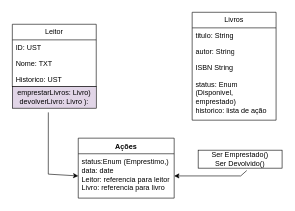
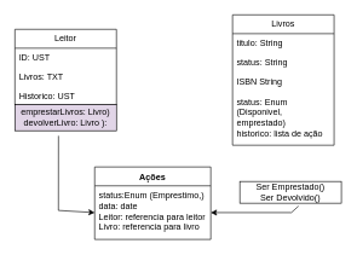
  <mxCell id="0" />
  <mxCell id="1" parent="0" />
  <mxCell id="2" value="Livros" style="swimlane;fontStyle=0;childLayout=stackLayout;horizontal=1;startSize=26;fillColor=none;horizontalStack=0;resizeParent=1;resizeParentMax=0;resizeLast=0;collapsible=1;marginBottom=0;whiteSpace=wrap;html=1;" vertex="1" parent="1"><mxGeometry x="320" y="20" width="140" height="180" as="geometry" /></mxCell>
  <mxCell id="3" value="titulo: String" style="text;strokeColor=none;fillColor=none;align=left;verticalAlign=top;spacingLeft=4;spacingRight=4;overflow=hidden;rotatable=0;points=[[0,0.5],[1,0.5]];portConstraint=eastwest;whiteSpace=wrap;html=1;" vertex="1" parent="2"><mxGeometry y="26" width="140" height="26" as="geometry" /></mxCell>
- <mxCell id="4" value="autor: String" style="text;strokeColor=none;fillColor=none;align=left;verticalAlign=top;spacingLeft=4;spacingRight=4;overflow=hidden;rotatable=0;points=[[0,0.5],[1,0.5]];portConstraint=eastwest;whiteSpace=wrap;html=1;" vertex="1" parent="2"><mxGeometry y="52" width="140" height="26" as="geometry" /></mxCell>
+ <mxCell id="4" value="status: String" style="text;strokeColor=none;fillColor=none;align=left;verticalAlign=top;spacingLeft=4;spacingRight=4;overflow=hidden;rotatable=0;points=[[0,0.5],[1,0.5]];portConstraint=eastwest;whiteSpace=wrap;html=1;" vertex="1" parent="2"><mxGeometry y="52" width="140" height="26" as="geometry" /></mxCell>
  <mxCell id="5" value="ISBN String&lt;br&gt;&lt;br&gt;status: Enum (Disponivel, emprestado)&lt;br&gt;historico: lista de ação" style="text;strokeColor=none;fillColor=none;align=left;verticalAlign=top;spacingLeft=4;spacingRight=4;overflow=hidden;rotatable=0;points=[[0,0.5],[1,0.5]];portConstraint=eastwest;whiteSpace=wrap;html=1;" vertex="1" parent="2"><mxGeometry y="78" width="140" height="102" as="geometry" /></mxCell>
  <mxCell id="6" value="Leitor" style="swimlane;fontStyle=0;childLayout=stackLayout;horizontal=1;startSize=26;fillColor=none;horizontalStack=0;resizeParent=1;resizeParentMax=0;resizeLast=0;collapsible=1;marginBottom=0;whiteSpace=wrap;html=1;" vertex="1" parent="1"><mxGeometry x="20" y="40" width="140" height="104" as="geometry" /></mxCell>
  <mxCell id="7" value="ID: UST" style="text;strokeColor=none;fillColor=none;align=left;verticalAlign=top;spacingLeft=4;spacingRight=4;overflow=hidden;rotatable=0;points=[[0,0.5],[1,0.5]];portConstraint=eastwest;whiteSpace=wrap;html=1;" vertex="1" parent="6"><mxGeometry y="26" width="140" height="26" as="geometry" /></mxCell>
- <mxCell id="8" value="Nome: TXT" style="text;strokeColor=none;fillColor=none;align=left;verticalAlign=top;spacingLeft=4;spacingRight=4;overflow=hidden;rotatable=0;points=[[0,0.5],[1,0.5]];portConstraint=eastwest;whiteSpace=wrap;html=1;" vertex="1" parent="6"><mxGeometry y="52" width="140" height="26" as="geometry" /></mxCell>
+ <mxCell id="8" value="Livros: TXT" style="text;strokeColor=none;fillColor=none;align=left;verticalAlign=top;spacingLeft=4;spacingRight=4;overflow=hidden;rotatable=0;points=[[0,0.5],[1,0.5]];portConstraint=eastwest;whiteSpace=wrap;html=1;" vertex="1" parent="6"><mxGeometry y="52" width="140" height="26" as="geometry" /></mxCell>
  <mxCell id="9" value="Historico: UST" style="text;strokeColor=none;fillColor=none;align=left;verticalAlign=top;spacingLeft=4;spacingRight=4;overflow=hidden;rotatable=0;points=[[0,0.5],[1,0.5]];portConstraint=eastwest;whiteSpace=wrap;html=1;" vertex="1" parent="6"><mxGeometry y="78" width="140" height="26" as="geometry" /></mxCell>
  <mxCell id="10" value="emprestarLivros: Livro)&lt;br&gt;devolverLivro: Livro ):" style="html=1;whiteSpace=wrap;fillColor=#e1d5e7;" vertex="1" parent="1"><mxGeometry x="20" y="144" width="140" height="36" as="geometry" /></mxCell>
  <mxCell id="11" value="Ser Emprestado()&lt;br&gt;Ser Devolvido()" style="html=1;whiteSpace=wrap;" vertex="1" parent="1"><mxGeometry x="330" y="250" width="140" height="30" as="geometry" /></mxCell>
  <mxCell id="12" value="Ações" style="swimlane;fontStyle=1;align=center;verticalAlign=top;childLayout=stackLayout;horizontal=1;startSize=26;horizontalStack=0;resizeParent=1;resizeParentMax=0;resizeLast=0;collapsible=1;marginBottom=0;whiteSpace=wrap;html=1;" vertex="1" parent="1"><mxGeometry x="130" y="230" width="160" height="100" as="geometry" /></mxCell>
  <mxCell id="13" value="status:Enum (Emprestimo,)&lt;br&gt;data: date&lt;br&gt;Leitor: referencia para leitor&lt;br&gt;Livro: referencia para livro" style="text;strokeColor=none;fillColor=none;align=left;verticalAlign=top;spacingLeft=4;spacingRight=4;overflow=hidden;rotatable=0;points=[[0,0.5],[1,0.5]];portConstraint=eastwest;whiteSpace=wrap;html=1;" vertex="1" parent="12"><mxGeometry y="26" width="160" height="74" as="geometry" /></mxCell>
  <mxCell id="14" value="" style="endArrow=classic;html=1;rounded=0;entryX=0;entryY=0.5;entryDx=0;entryDy=0;exitX=0.429;exitY=1.194;exitDx=0;exitDy=0;exitPerimeter=0;" edge="1" parent="1" source="10" target="13"><mxGeometry width="50" height="50" relative="1" as="geometry"><mxPoint x="20" y="270" as="sourcePoint" /><mxPoint x="70" y="220" as="targetPoint" /><Array as="points"><mxPoint x="80" y="290" /></Array></mxGeometry></mxCell>
  <mxCell id="15" value="" style="endArrow=classic;html=1;rounded=0;entryX=1;entryY=0.5;entryDx=0;entryDy=0;exitX=0.579;exitY=1.133;exitDx=0;exitDy=0;exitPerimeter=0;" edge="1" parent="1" source="11" target="13"><mxGeometry width="50" height="50" relative="1" as="geometry"><mxPoint x="350" y="340" as="sourcePoint" /><mxPoint x="400" y="290" as="targetPoint" /><Array as="points"><mxPoint x="401" y="293" /></Array></mxGeometry></mxCell>
